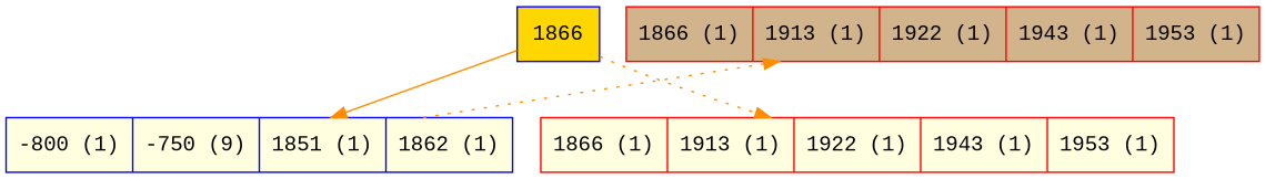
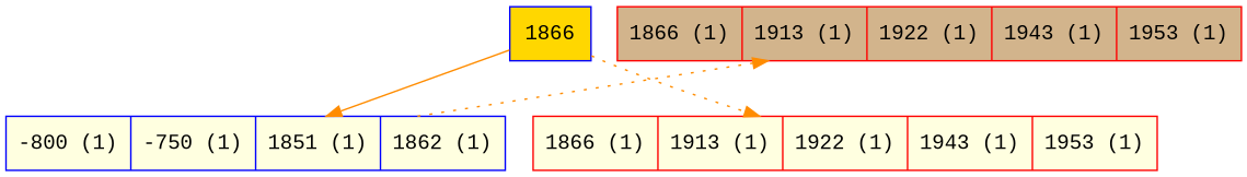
  digraph {
    fontname="Liberation Mono"
    node [shape=record style=filled fillcolor=lightyellow color=blue fontname="Liberation Mono"]
    edge [color=darkorange style=dotted fontname="Liberation Mono"]
    n1 [label=1866 fillcolor=gold]
-   n2 [label="-800 (1) | -750 (9) | 1851 (1) | 1862 (1)"]
+   n2 [label="-800 (1) | -750 (1) | 1851 (1) | 1862 (1)"]
    n3 [label="1866 (1) | 1913 (1) | 1922 (1) | 1943 (1) | 1953 (1)" color=red]
    n4 [label="1866 (1) | 1913 (1) | 1922 (1) | 1943 (1) | 1953 (1)" fillcolor=tan color=red]
    n1 -> n2 [style=solid]
    n1 -> n3
    n2 -> n4 [constraint=false]
  }
